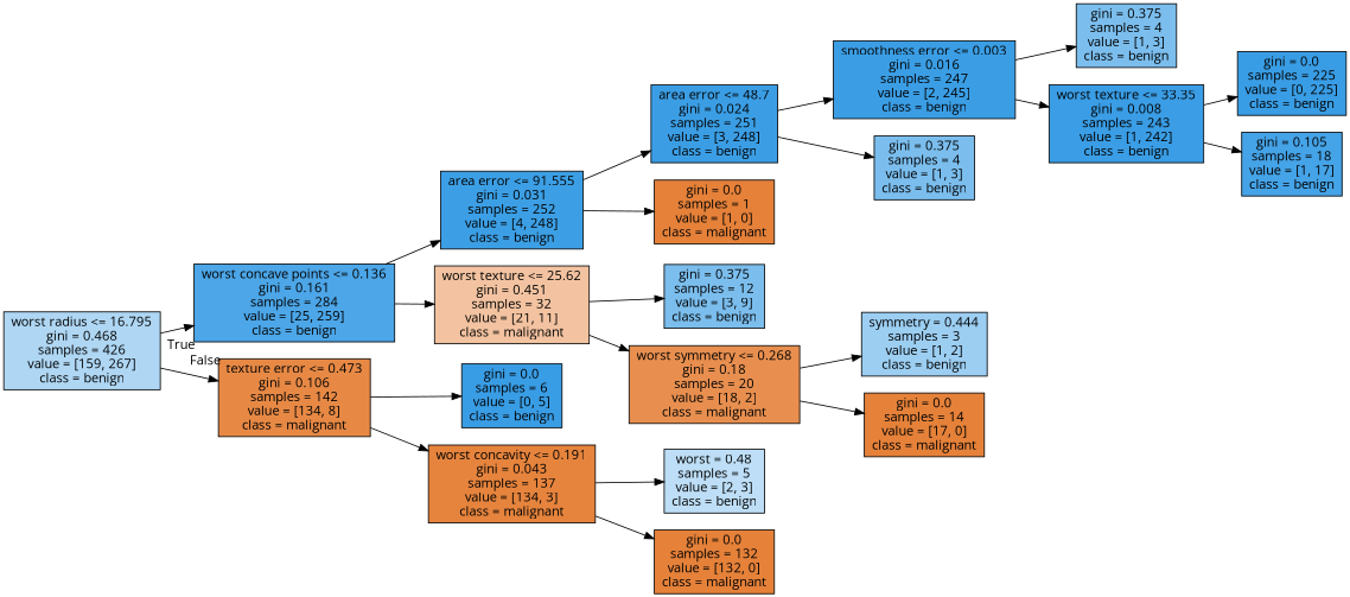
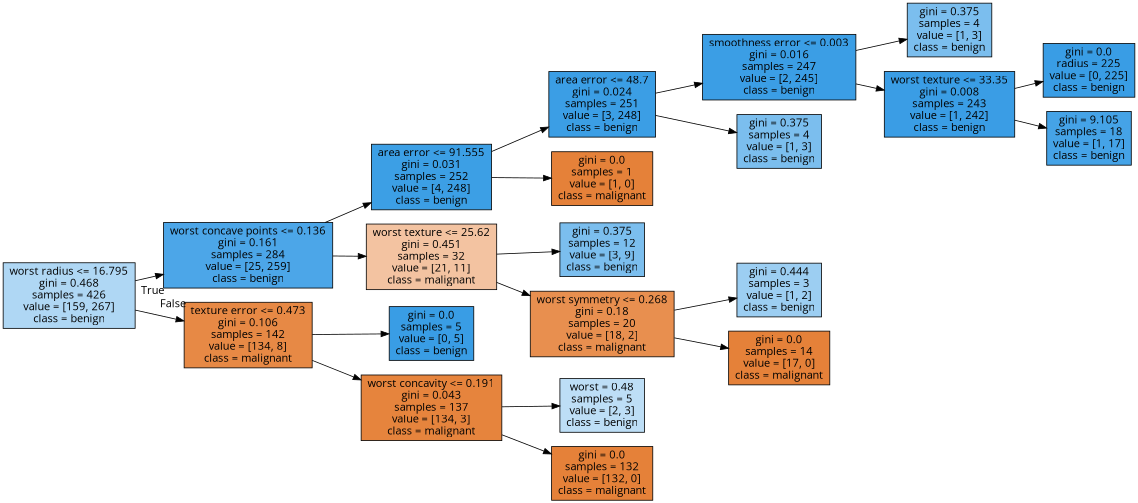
  digraph {
    fontname="Open Sans"
    rankdir=LR
    node [color=black fillcolor="#e58139" fontname="Open Sans" shape=box style=filled]
    edge [fontname="Open Sans"]
    n1 [fillcolor="#afd7f4" label="worst radius <= 16.795\ngini = 0.468\nsamples = 426\nvalue = [159, 267]\nclass = benign"]
    n2 [fillcolor="#4ca6e8" label="worst concave points <= 0.136\ngini = 0.161\nsamples = 284\nvalue = [25, 259]\nclass = benign"]
    n3 [fillcolor="#e78945" label="texture error <= 0.473\ngini = 0.106\nsamples = 142\nvalue = [134, 8]\nclass = malignant"]
    n4 [fillcolor="#3c9fe5" label="area error <= 91.555\ngini = 0.031\nsamples = 252\nvalue = [4, 248]\nclass = benign"]
    n5 [fillcolor="#f3c3a1" label="worst texture <= 25.62\ngini = 0.451\nsamples = 32\nvalue = [21, 11]\nclass = malignant"]
-   n6 [fillcolor="#399de5" label="gini = 0.0\nsamples = 6\nvalue = [0, 5]\nclass = benign"]
+   n6 [fillcolor="#399de5" label="gini = 0.0\nsamples = 5\nvalue = [0, 5]\nclass = benign"]
    n7 [fillcolor="#e6843d" label="worst concavity <= 0.191\ngini = 0.043\nsamples = 137\nvalue = [134, 3]\nclass = malignant"]
    n8 [fillcolor="#3b9ee5" label="area error <= 48.7\ngini = 0.024\nsamples = 251\nvalue = [3, 248]\nclass = benign"]
    n9 [label="gini = 0.0\nsamples = 1\nvalue = [1, 0]\nclass = malignant"]
    n10 [fillcolor="#7bbeee" label="gini = 0.375\nsamples = 12\nvalue = [3, 9]\nclass = benign"]
    n11 [fillcolor="#e88f4f" label="worst symmetry <= 0.268\ngini = 0.18\nsamples = 20\nvalue = [18, 2]\nclass = malignant"]
    n12 [fillcolor="#3b9ee5" label="smoothness error <= 0.003\ngini = 0.016\nsamples = 247\nvalue = [2, 245]\nclass = benign"]
    n13 [fillcolor="#7bbeee" label="gini = 0.375\nsamples = 4\nvalue = [1, 3]\nclass = benign"]
    n14 [fillcolor="#7bbeee" label="gini = 0.375\nsamples = 4\nvalue = [1, 3]\nclass = benign"]
    n15 [fillcolor="#3a9de5" label="worst texture <= 33.35\ngini = 0.008\nsamples = 243\nvalue = [1, 242]\nclass = benign"]
-   n16 [fillcolor="#399de5" label="gini = 0.0\nsamples = 225\nvalue = [0, 225]\nclass = benign"]
-   n17 [fillcolor="#45a3e7" label="gini = 0.105\nsamples = 18\nvalue = [1, 17]\nclass = benign"]
-   n18 [fillcolor="#9ccef2" label="symmetry = 0.444\nsamples = 3\nvalue = [1, 2]\nclass = benign"]
+   n16 [fillcolor="#399de5" label="gini = 0.0\nradius = 225\nvalue = [0, 225]\nclass = benign"]
+   n17 [fillcolor="#45a3e7" label="gini = 9.105\nsamples = 18\nvalue = [1, 17]\nclass = benign"]
+   n18 [fillcolor="#9ccef2" label="gini = 0.444\nsamples = 3\nvalue = [1, 2]\nclass = benign"]
    n19 [label="gini = 0.0\nsamples = 14\nvalue = [17, 0]\nclass = malignant"]
    n20 [fillcolor="#bddef6" label="worst = 0.48\nsamples = 5\nvalue = [2, 3]\nclass = benign"]
    n21 [label="gini = 0.0\nsamples = 132\nvalue = [132, 0]\nclass = malignant"]
    n1 -> n2 [headlabel=True labelangle=45 labeldistance=2.5]
    n1 -> n3 [headlabel=False labelangle=-45 labeldistance=2.5]
    n2 -> n4
    n2 -> n5
    n3 -> n6
    n3 -> n7
    n4 -> n8
    n4 -> n9
    n5 -> n10
    n5 -> n11
    n7 -> n20
    n7 -> n21
    n8 -> n12
    n8 -> n13
    n11 -> n18
    n11 -> n19
    n12 -> n14
    n12 -> n15
    n15 -> n16
    n15 -> n17
  }
